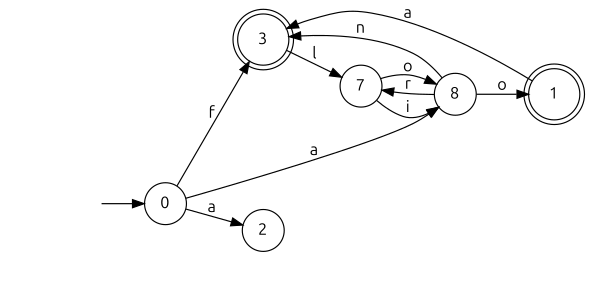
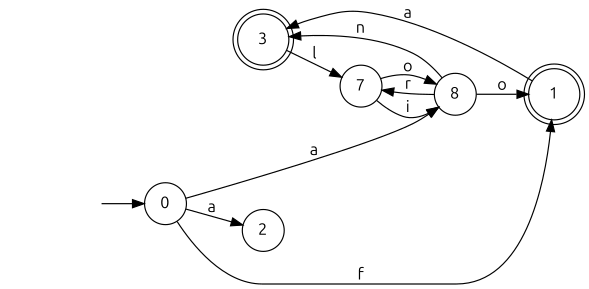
  digraph {
    fontname=Ubuntu
    rankdir=LR
    node [fillcolor=white fontname=Ubuntu shape=circle style=filled]
    edge [fontname=Ubuntu]
    dummy [color=white fontcolor=white]
    0
    3 [shape=doublecircle]
    8
    2
    7
    1 [shape=doublecircle]
    dummy -> 0
-   0 -> 3 [label=f]
+   0 -> 1 [label=f]
    0 -> 8 [label=a]
    0 -> 2 [label=a]
    3 -> 7 [label=l]
    8 -> 3 [label=n]
    8 -> 7 [label=r]
    8 -> 1 [label=o]
    7 -> 8 [label=o]
    7 -> 8 [label=i]
    1 -> 3 [label=a]
  }
